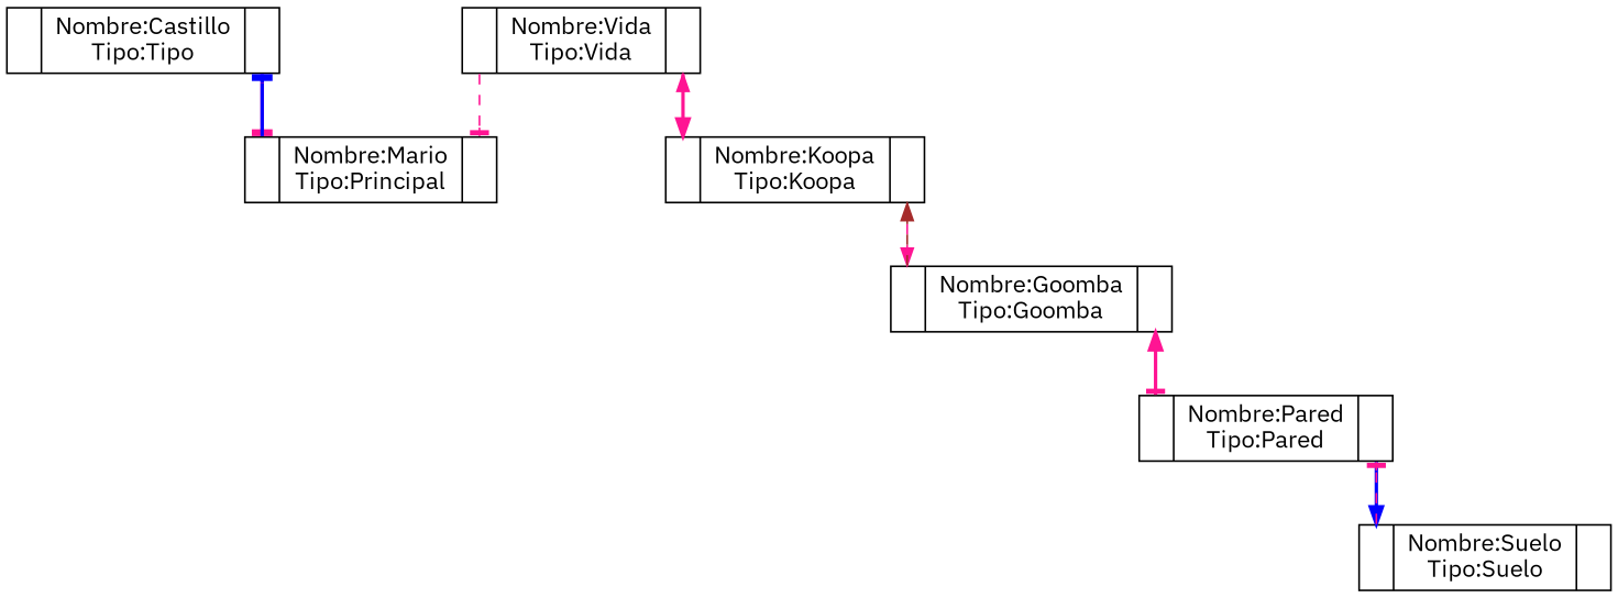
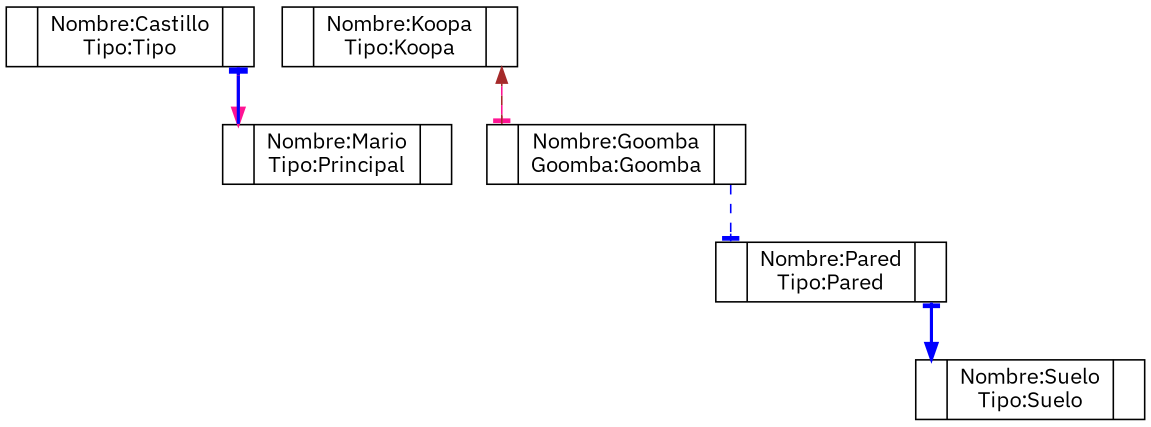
  digraph {
    fontname="IBM Plex Sans"
    node [fontname="IBM Plex Sans" shape=record]
    edge [arrowhead=normal color=deeppink fontname="IBM Plex Sans" headport=f2 style=dashed tailport=f0]
    n1 [label="<f0> |<f1>Nombre:Castillo\nTipo:Tipo|<f2>"]
    n2 [label="<f0> |<f1>Nombre:Mario\nTipo:Principal|<f2>"]
-   n3 [label="<f0> |<f1>Nombre:Vida\nTipo:Vida|<f2>"]
    n4 [label="<f0> |<f1>Nombre:Koopa\nTipo:Koopa|<f2>"]
-   n5 [label="<f0> |<f1>Nombre:Goomba\nTipo:Goomba|<f2>"]
+   n5 [label="<f0> |<f1>Nombre:Goomba\nGoomba:Goomba|<f2>"]
    n6 [label="<f0> |<f1>Nombre:Pared\nTipo:Pared|<f2>"]
    n7 [label="<f0> |<f1>Nombre:Suelo\nTipo:Suelo|<f2>"]
-   n1 -> n2 [arrowhead=tee headport=f0 style=bold tailport=f2]
+   n1 -> n2 [headport=f0 style=bold tailport=f2]
    n2 -> n1 [arrowhead=tee color=blue style=bold]
-   n3 -> n2 [arrowhead=tee]
-   n3 -> n4 [headport=f0 style=bold tailport=f2]
-   n4 -> n3
-   n4 -> n5 [headport=f0 tailport=f2]
+   n4 -> n5 [arrowhead=tee headport=f0 tailport=f2]
    n5 -> n4 [color=brown]
-   n5 -> n6 [arrowhead=tee headport=f0 tailport=f2]
-   n6 -> n5 [style=bold]
+   n5 -> n6 [arrowhead=tee color=blue headport=f0 tailport=f2]
    n6 -> n7 [color=blue headport=f0 style=bold tailport=f2]
-   n7 -> n6 [arrowhead=tee]
+   n7 -> n6 [arrowhead=tee color=blue]
  }
